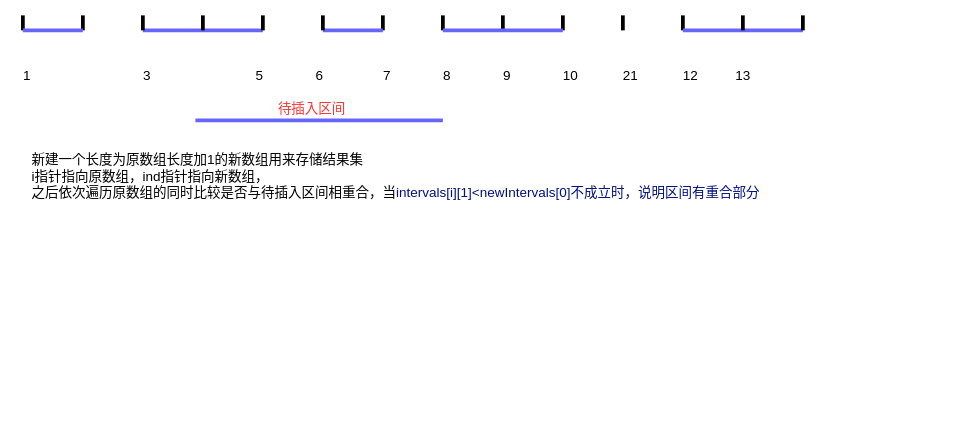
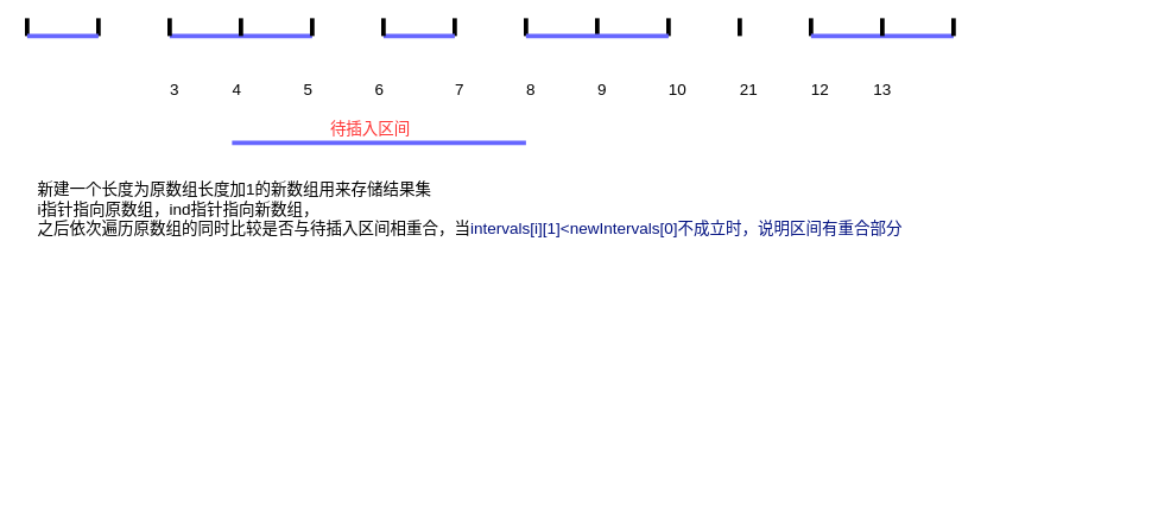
  <mxCell id="0" />
  <mxCell id="1" parent="0" />
  <mxCell id="2" value="" style="endArrow=none;html=1;rounded=0;strokeWidth=5;strokeColor=#6666FF;" edge="1" parent="1"><mxGeometry width="50" height="50" relative="1" as="geometry"><mxPoint x="190" y="40" as="sourcePoint" /><mxPoint x="350" y="40" as="targetPoint" /></mxGeometry></mxCell>
  <mxCell id="3" value="" style="group" vertex="1" connectable="0" parent="1"><mxGeometry x="510" y="20" width="400" height="20" as="geometry" /></mxCell>
  <mxCell id="4" value="" style="endArrow=none;html=1;rounded=0;strokeWidth=5;" edge="1" parent="3"><mxGeometry width="50" height="50" relative="1" as="geometry"><mxPoint y="20" as="sourcePoint" /><mxPoint as="targetPoint" /></mxGeometry></mxCell>
  <mxCell id="5" value="" style="endArrow=none;html=1;rounded=0;strokeWidth=5;" edge="1" parent="3"><mxGeometry width="50" height="50" relative="1" as="geometry"><mxPoint x="80" y="20" as="sourcePoint" /><mxPoint x="80" as="targetPoint" /></mxGeometry></mxCell>
  <mxCell id="6" value="" style="endArrow=none;html=1;rounded=0;strokeWidth=5;" edge="1" parent="3"><mxGeometry width="50" height="50" relative="1" as="geometry"><mxPoint x="240" y="20" as="sourcePoint" /><mxPoint x="240" as="targetPoint" /></mxGeometry></mxCell>
  <mxCell id="7" value="" style="endArrow=none;html=1;rounded=0;strokeWidth=5;" edge="1" parent="3"><mxGeometry width="50" height="50" relative="1" as="geometry"><mxPoint x="160" y="20" as="sourcePoint" /><mxPoint x="160" as="targetPoint" /></mxGeometry></mxCell>
  <mxCell id="8" value="" style="endArrow=none;html=1;rounded=0;strokeWidth=5;" edge="1" parent="3"><mxGeometry width="50" height="50" relative="1" as="geometry"><mxPoint x="400" y="20" as="sourcePoint" /><mxPoint x="400" as="targetPoint" /></mxGeometry></mxCell>
  <mxCell id="9" value="" style="endArrow=none;html=1;rounded=0;strokeWidth=5;" edge="1" parent="3"><mxGeometry width="50" height="50" relative="1" as="geometry"><mxPoint x="320" y="20" as="sourcePoint" /><mxPoint x="320" as="targetPoint" /></mxGeometry></mxCell>
  <mxCell id="10" value="" style="endArrow=none;html=1;rounded=0;strokeWidth=5;strokeColor=#6666FF;" edge="1" parent="3"><mxGeometry width="50" height="50" relative="1" as="geometry"><mxPoint x="80" y="20" as="sourcePoint" /><mxPoint x="240" y="20" as="targetPoint" /></mxGeometry></mxCell>
  <mxCell id="11" value="" style="group" vertex="1" connectable="0" parent="1"><mxGeometry x="500" y="90" width="190" height="20" as="geometry" /></mxCell>
  <mxCell id="12" value="&lt;font style=&quot;font-size: 18px&quot;&gt;7&lt;/font&gt;" style="text;html=1;align=center;verticalAlign=middle;resizable=0;points=[];autosize=1;strokeColor=none;fillColor=none;" vertex="1" parent="11"><mxGeometry width="30" height="20" as="geometry" /></mxCell>
  <mxCell id="13" value="&lt;font style=&quot;font-size: 18px&quot;&gt;8&lt;/font&gt;" style="text;html=1;align=center;verticalAlign=middle;resizable=0;points=[];autosize=1;strokeColor=none;fillColor=none;" vertex="1" parent="11"><mxGeometry x="80" width="30" height="20" as="geometry" /></mxCell>
  <mxCell id="14" value="&lt;font style=&quot;font-size: 18px&quot;&gt;9&lt;/font&gt;" style="text;html=1;align=center;verticalAlign=middle;resizable=0;points=[];autosize=1;strokeColor=none;fillColor=none;" vertex="1" parent="11"><mxGeometry x="160" width="30" height="20" as="geometry" /></mxCell>
  <mxCell id="15" value="" style="group" vertex="1" connectable="0" parent="1"><mxGeometry x="20" y="90" width="190" height="20" as="geometry" /></mxCell>
- <mxCell id="16" value="&lt;font style=&quot;font-size: 18px&quot;&gt;1&lt;/font&gt;" style="text;html=1;align=center;verticalAlign=middle;resizable=0;points=[];autosize=1;strokeColor=none;fillColor=none;" vertex="1" parent="15"><mxGeometry width="30" height="20" as="geometry" /></mxCell>
  <mxCell id="17" value="&lt;font style=&quot;font-size: 18px&quot;&gt;3&lt;/font&gt;" style="text;html=1;align=center;verticalAlign=middle;resizable=0;points=[];autosize=1;strokeColor=none;fillColor=none;" vertex="1" parent="15"><mxGeometry x="160" width="30" height="20" as="geometry" /></mxCell>
  <mxCell id="18" value="" style="group" vertex="1" connectable="0" parent="1"><mxGeometry x="1078" y="540" width="200" height="30" as="geometry" /></mxCell>
  <mxCell id="19" value="&lt;font style=&quot;font-size: 18px&quot;&gt;13&lt;/font&gt;" style="text;html=1;align=center;verticalAlign=middle;resizable=0;points=[];autosize=1;strokeColor=none;fillColor=none;" vertex="1" parent="18"><mxGeometry x="-108" y="-450" width="40" height="20" as="geometry" /></mxCell>
  <mxCell id="20" value="" style="group" vertex="1" connectable="0" parent="1"><mxGeometry x="250" y="90" width="190" height="20" as="geometry" /></mxCell>
+ <mxCell id="21" value="&lt;font style=&quot;font-size: 18px&quot;&gt;4&lt;/font&gt;" style="text;html=1;align=center;verticalAlign=middle;resizable=0;points=[];autosize=1;strokeColor=none;fillColor=none;" vertex="1" parent="20"><mxGeometry width="30" height="20" as="geometry" /></mxCell>
  <mxCell id="22" value="&lt;font style=&quot;font-size: 18px&quot;&gt;5&lt;/font&gt;" style="text;html=1;align=center;verticalAlign=middle;resizable=0;points=[];autosize=1;strokeColor=none;fillColor=none;" vertex="1" parent="20"><mxGeometry x="80" width="30" height="20" as="geometry" /></mxCell>
  <mxCell id="23" value="&lt;font style=&quot;font-size: 18px&quot;&gt;6&lt;/font&gt;" style="text;html=1;align=center;verticalAlign=middle;resizable=0;points=[];autosize=1;strokeColor=none;fillColor=none;" vertex="1" parent="20"><mxGeometry x="160" width="30" height="20" as="geometry" /></mxCell>
  <mxCell id="24" value="" style="endArrow=none;html=1;rounded=0;strokeWidth=5;strokeColor=#6666FF;" edge="1" parent="1"><mxGeometry width="50" height="50" relative="1" as="geometry"><mxPoint x="430" y="40" as="sourcePoint" /><mxPoint x="510" y="40" as="targetPoint" /></mxGeometry></mxCell>
  <mxCell id="25" value="" style="endArrow=none;html=1;rounded=0;strokeWidth=5;strokeColor=#6666FF;" edge="1" parent="1"><mxGeometry width="50" height="50" relative="1" as="geometry"><mxPoint x="910" y="40" as="sourcePoint" /><mxPoint x="1070" y="40" as="targetPoint" /></mxGeometry></mxCell>
  <mxCell id="26" value="" style="endArrow=none;html=1;rounded=0;strokeWidth=5;" edge="1" parent="1"><mxGeometry width="50" height="50" relative="1" as="geometry"><mxPoint x="30" y="40" as="sourcePoint" /><mxPoint x="30" y="20" as="targetPoint" /></mxGeometry></mxCell>
  <mxCell id="27" value="" style="endArrow=none;html=1;rounded=0;strokeWidth=5;" edge="1" parent="1"><mxGeometry width="50" height="50" relative="1" as="geometry"><mxPoint x="110" y="40" as="sourcePoint" /><mxPoint x="110" y="20" as="targetPoint" /></mxGeometry></mxCell>
  <mxCell id="28" value="" style="endArrow=none;html=1;rounded=0;strokeWidth=5;" edge="1" parent="1"><mxGeometry width="50" height="50" relative="1" as="geometry"><mxPoint x="270" y="40" as="sourcePoint" /><mxPoint x="270" y="20" as="targetPoint" /></mxGeometry></mxCell>
  <mxCell id="29" value="" style="endArrow=none;html=1;rounded=0;strokeWidth=5;" edge="1" parent="1"><mxGeometry width="50" height="50" relative="1" as="geometry"><mxPoint x="190" y="40" as="sourcePoint" /><mxPoint x="190" y="20" as="targetPoint" /></mxGeometry></mxCell>
  <mxCell id="30" value="" style="endArrow=none;html=1;rounded=0;strokeWidth=5;" edge="1" parent="1"><mxGeometry width="50" height="50" relative="1" as="geometry"><mxPoint x="430" y="40" as="sourcePoint" /><mxPoint x="430" y="20" as="targetPoint" /></mxGeometry></mxCell>
  <mxCell id="31" value="" style="endArrow=none;html=1;rounded=0;strokeWidth=5;" edge="1" parent="1"><mxGeometry width="50" height="50" relative="1" as="geometry"><mxPoint x="350" y="40" as="sourcePoint" /><mxPoint x="350" y="20" as="targetPoint" /></mxGeometry></mxCell>
  <mxCell id="32" value="" style="endArrow=none;html=1;rounded=0;strokeWidth=5;strokeColor=#6666FF;" edge="1" parent="1"><mxGeometry width="50" height="50" relative="1" as="geometry"><mxPoint x="30" y="40" as="sourcePoint" /><mxPoint x="110" y="40" as="targetPoint" /></mxGeometry></mxCell>
  <mxCell id="33" value="" style="endArrow=none;html=1;rounded=0;strokeWidth=5;" edge="1" parent="1"><mxGeometry width="50" height="50" relative="1" as="geometry"><mxPoint x="990" y="40" as="sourcePoint" /><mxPoint x="990" y="20" as="targetPoint" /></mxGeometry></mxCell>
  <mxCell id="34" value="" style="endArrow=none;html=1;rounded=0;strokeWidth=5;" edge="1" parent="1"><mxGeometry width="50" height="50" relative="1" as="geometry"><mxPoint x="1070" y="40" as="sourcePoint" /><mxPoint x="1070" y="20" as="targetPoint" /></mxGeometry></mxCell>
  <mxCell id="35" value="" style="group" vertex="1" connectable="0" parent="1"><mxGeometry x="745" y="90" width="195" height="20" as="geometry" /></mxCell>
  <mxCell id="36" value="&lt;font style=&quot;font-size: 18px&quot;&gt;10&lt;/font&gt;" style="text;html=1;align=center;verticalAlign=middle;resizable=0;points=[];autosize=1;strokeColor=none;fillColor=none;" vertex="1" parent="35"><mxGeometry x="-5" width="40" height="20" as="geometry" /></mxCell>
  <mxCell id="37" value="&lt;font style=&quot;font-size: 18px&quot;&gt;21&lt;/font&gt;" style="text;html=1;align=center;verticalAlign=middle;resizable=0;points=[];autosize=1;strokeColor=none;fillColor=none;" vertex="1" parent="35"><mxGeometry x="80" width="30" height="20" as="geometry" /></mxCell>
  <mxCell id="38" value="&lt;font style=&quot;font-size: 18px&quot;&gt;12&lt;/font&gt;" style="text;html=1;align=center;verticalAlign=middle;resizable=0;points=[];autosize=1;strokeColor=none;fillColor=none;" vertex="1" parent="35"><mxGeometry x="155" width="40" height="20" as="geometry" /></mxCell>
  <mxCell id="39" value="新建一个长度为原数组长度加1的新数组用来存储结果集&lt;br&gt;i指针指向原数组，ind指针指向新数组，&lt;br&gt;之后依次遍历原数组的同时比较是否与待插入区间相重合，当&lt;span style=&quot;color: rgb(0 , 16 , 128) ; background-color: rgb(255 , 255 , 255)&quot;&gt;&lt;font style=&quot;font-size: 18px&quot;&gt;intervals[i][1]&amp;lt;newIntervals[0]不成立时，说明区间有重合部分&lt;/font&gt;&lt;/span&gt;" style="text;html=1;align=left;verticalAlign=middle;resizable=0;points=[];autosize=1;strokeColor=none;fillColor=none;fontSize=18;" vertex="1" parent="1"><mxGeometry x="40" y="200" width="990" height="70" as="geometry" /></mxCell>
  <mxCell id="40" value="" style="group" vertex="1" connectable="0" parent="1"><mxGeometry x="260" y="130" width="330" height="30" as="geometry" /></mxCell>
  <mxCell id="41" value="" style="endArrow=none;html=1;rounded=0;strokeWidth=5;strokeColor=#6666FF;" edge="1" parent="40"><mxGeometry width="50" height="50" relative="1" as="geometry"><mxPoint y="30" as="sourcePoint" /><mxPoint x="330" y="30" as="targetPoint" /></mxGeometry></mxCell>
  <mxCell id="42" value="&lt;font color=&quot;#ff3333&quot;&gt;待插入区间&lt;/font&gt;" style="text;html=1;align=center;verticalAlign=middle;resizable=0;points=[];autosize=1;strokeColor=none;fillColor=none;fontSize=18;" vertex="1" parent="40"><mxGeometry x="100" width="110" height="30" as="geometry" /></mxCell>
